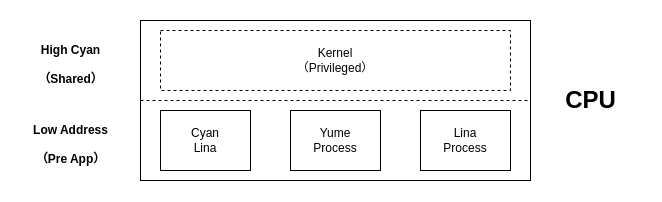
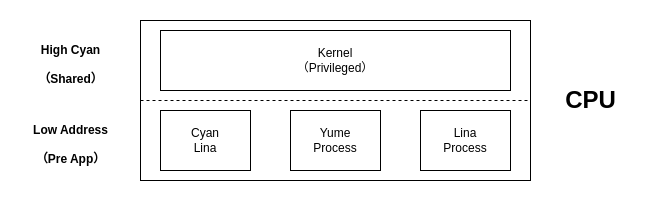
  <mxCell id="0" />
  <mxCell id="1" parent="0" />
  <mxCell id="2" value="" style="rounded=0;whiteSpace=wrap;html=1;" vertex="1" parent="1"><mxGeometry x="140" y="20" width="390" height="160" as="geometry" /></mxCell>
  <mxCell id="3" style="edgeStyle=none;html=1;exitX=0;exitY=0.5;exitDx=0;exitDy=0;entryX=1;entryY=0.5;entryDx=0;entryDy=0;strokeColor=default;dashed=1;endArrow=none;endFill=0;" edge="1" parent="1" source="2" target="2"><mxGeometry relative="1" as="geometry" /></mxCell>
- <mxCell id="4" value="Kernel&lt;br&gt;（Privileged）" style="rounded=0;whiteSpace=wrap;html=1;dashed=1;" vertex="1" parent="1"><mxGeometry x="160" y="30" width="350" height="60" as="geometry" /></mxCell>
+ <mxCell id="4" value="Kernel&lt;br&gt;（Privileged）" style="rounded=0;whiteSpace=wrap;html=1;" vertex="1" parent="1"><mxGeometry x="160" y="30" width="350" height="60" as="geometry" /></mxCell>
  <mxCell id="5" value="Cyan&lt;br&gt;Lina" style="rounded=0;whiteSpace=wrap;html=1;" vertex="1" parent="1"><mxGeometry x="160" y="110" width="90" height="60" as="geometry" /></mxCell>
  <mxCell id="6" value="Yume&lt;br&gt;Process" style="rounded=0;whiteSpace=wrap;html=1;" vertex="1" parent="1"><mxGeometry x="290" y="110" width="90" height="60" as="geometry" /></mxCell>
  <mxCell id="7" value="Lina&lt;br&gt;Process" style="rounded=0;whiteSpace=wrap;html=1;" vertex="1" parent="1"><mxGeometry x="420" y="110" width="90" height="60" as="geometry" /></mxCell>
  <mxCell id="8" value="CPU" style="text;strokeColor=none;fillColor=none;html=1;fontSize=24;fontStyle=1;verticalAlign=middle;align=center;" vertex="1" parent="1"><mxGeometry x="540" y="80" width="100" height="40" as="geometry" /></mxCell>
  <mxCell id="9" value="&lt;font style=&quot;font-size: 12px;&quot;&gt;High Cyan&lt;br&gt;（Shared）&lt;/font&gt;" style="text;strokeColor=none;fillColor=none;html=1;fontSize=24;fontStyle=1;verticalAlign=middle;align=center;" vertex="1" parent="1"><mxGeometry x="20" y="40" width="100" height="40" as="geometry" /></mxCell>
  <mxCell id="10" value="&lt;font style=&quot;font-size: 12px;&quot;&gt;Low Address&lt;br&gt;（Pre App）&lt;/font&gt;" style="text;strokeColor=none;fillColor=none;html=1;fontSize=24;fontStyle=1;verticalAlign=middle;align=center;" vertex="1" parent="1"><mxGeometry x="20" y="120" width="100" height="40" as="geometry" /></mxCell>
